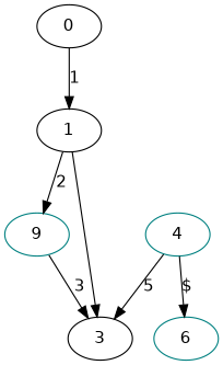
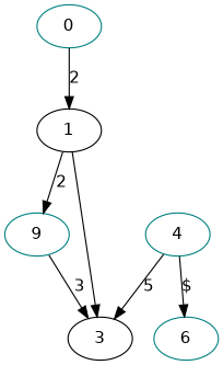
  digraph {
    fontname="DejaVu Sans"
    node [color=black fontname="DejaVu Sans"]
    edge [fontname="DejaVu Sans"]
-   0
+   0 [color=teal]
    1
    n3 [color=teal label=9]
    3
    4 [color=teal]
    n6 [color=teal label=6]
-   0 -> 1 [label=1]
+   0 -> 1 [label=2]
    1 -> n3 [label=2]
    1 -> 3
    n3 -> 3 [label=3]
    4 -> 3 [label=5]
    4 -> n6 [label="$"]
  }
